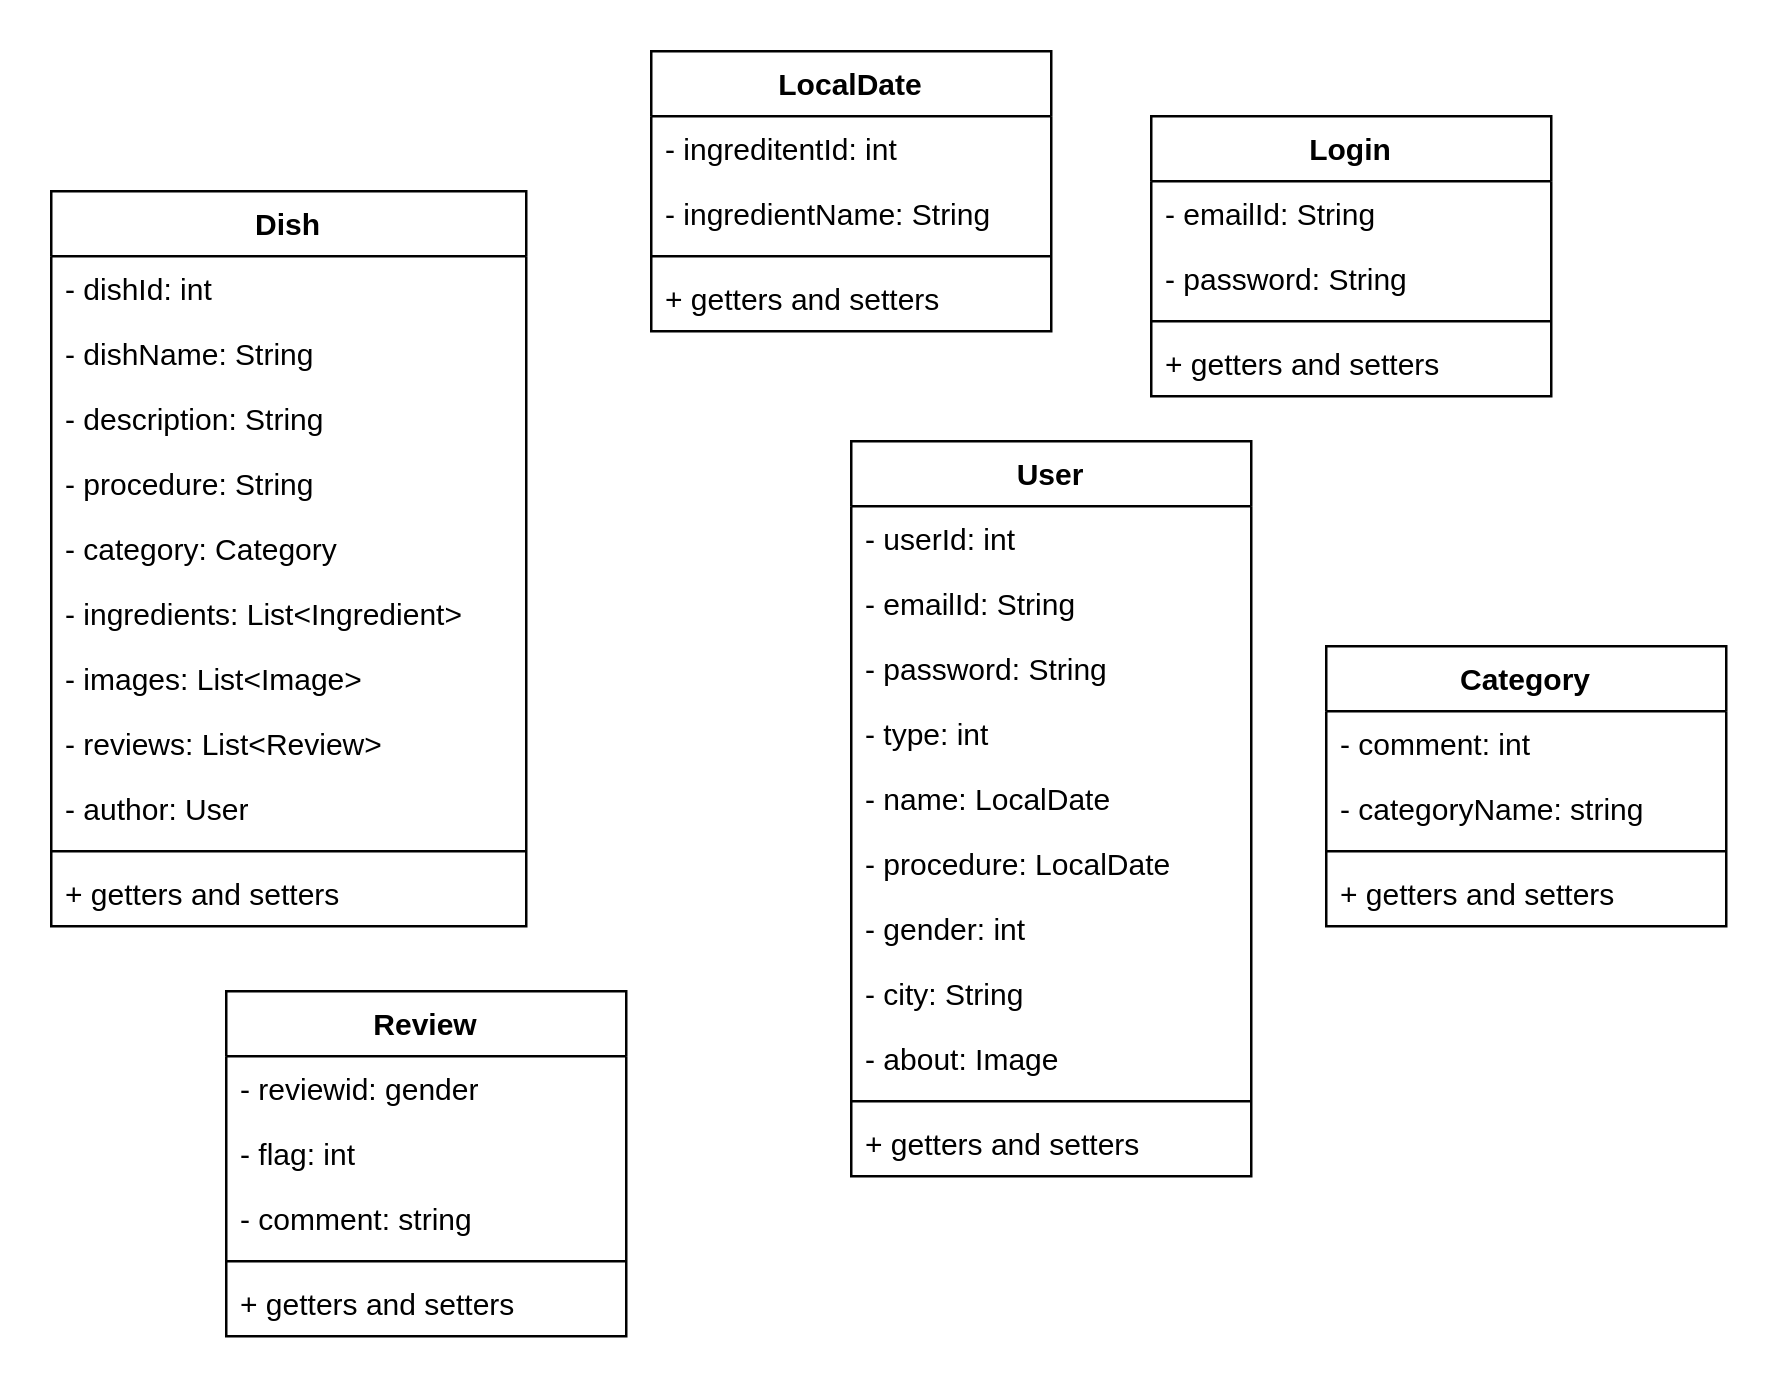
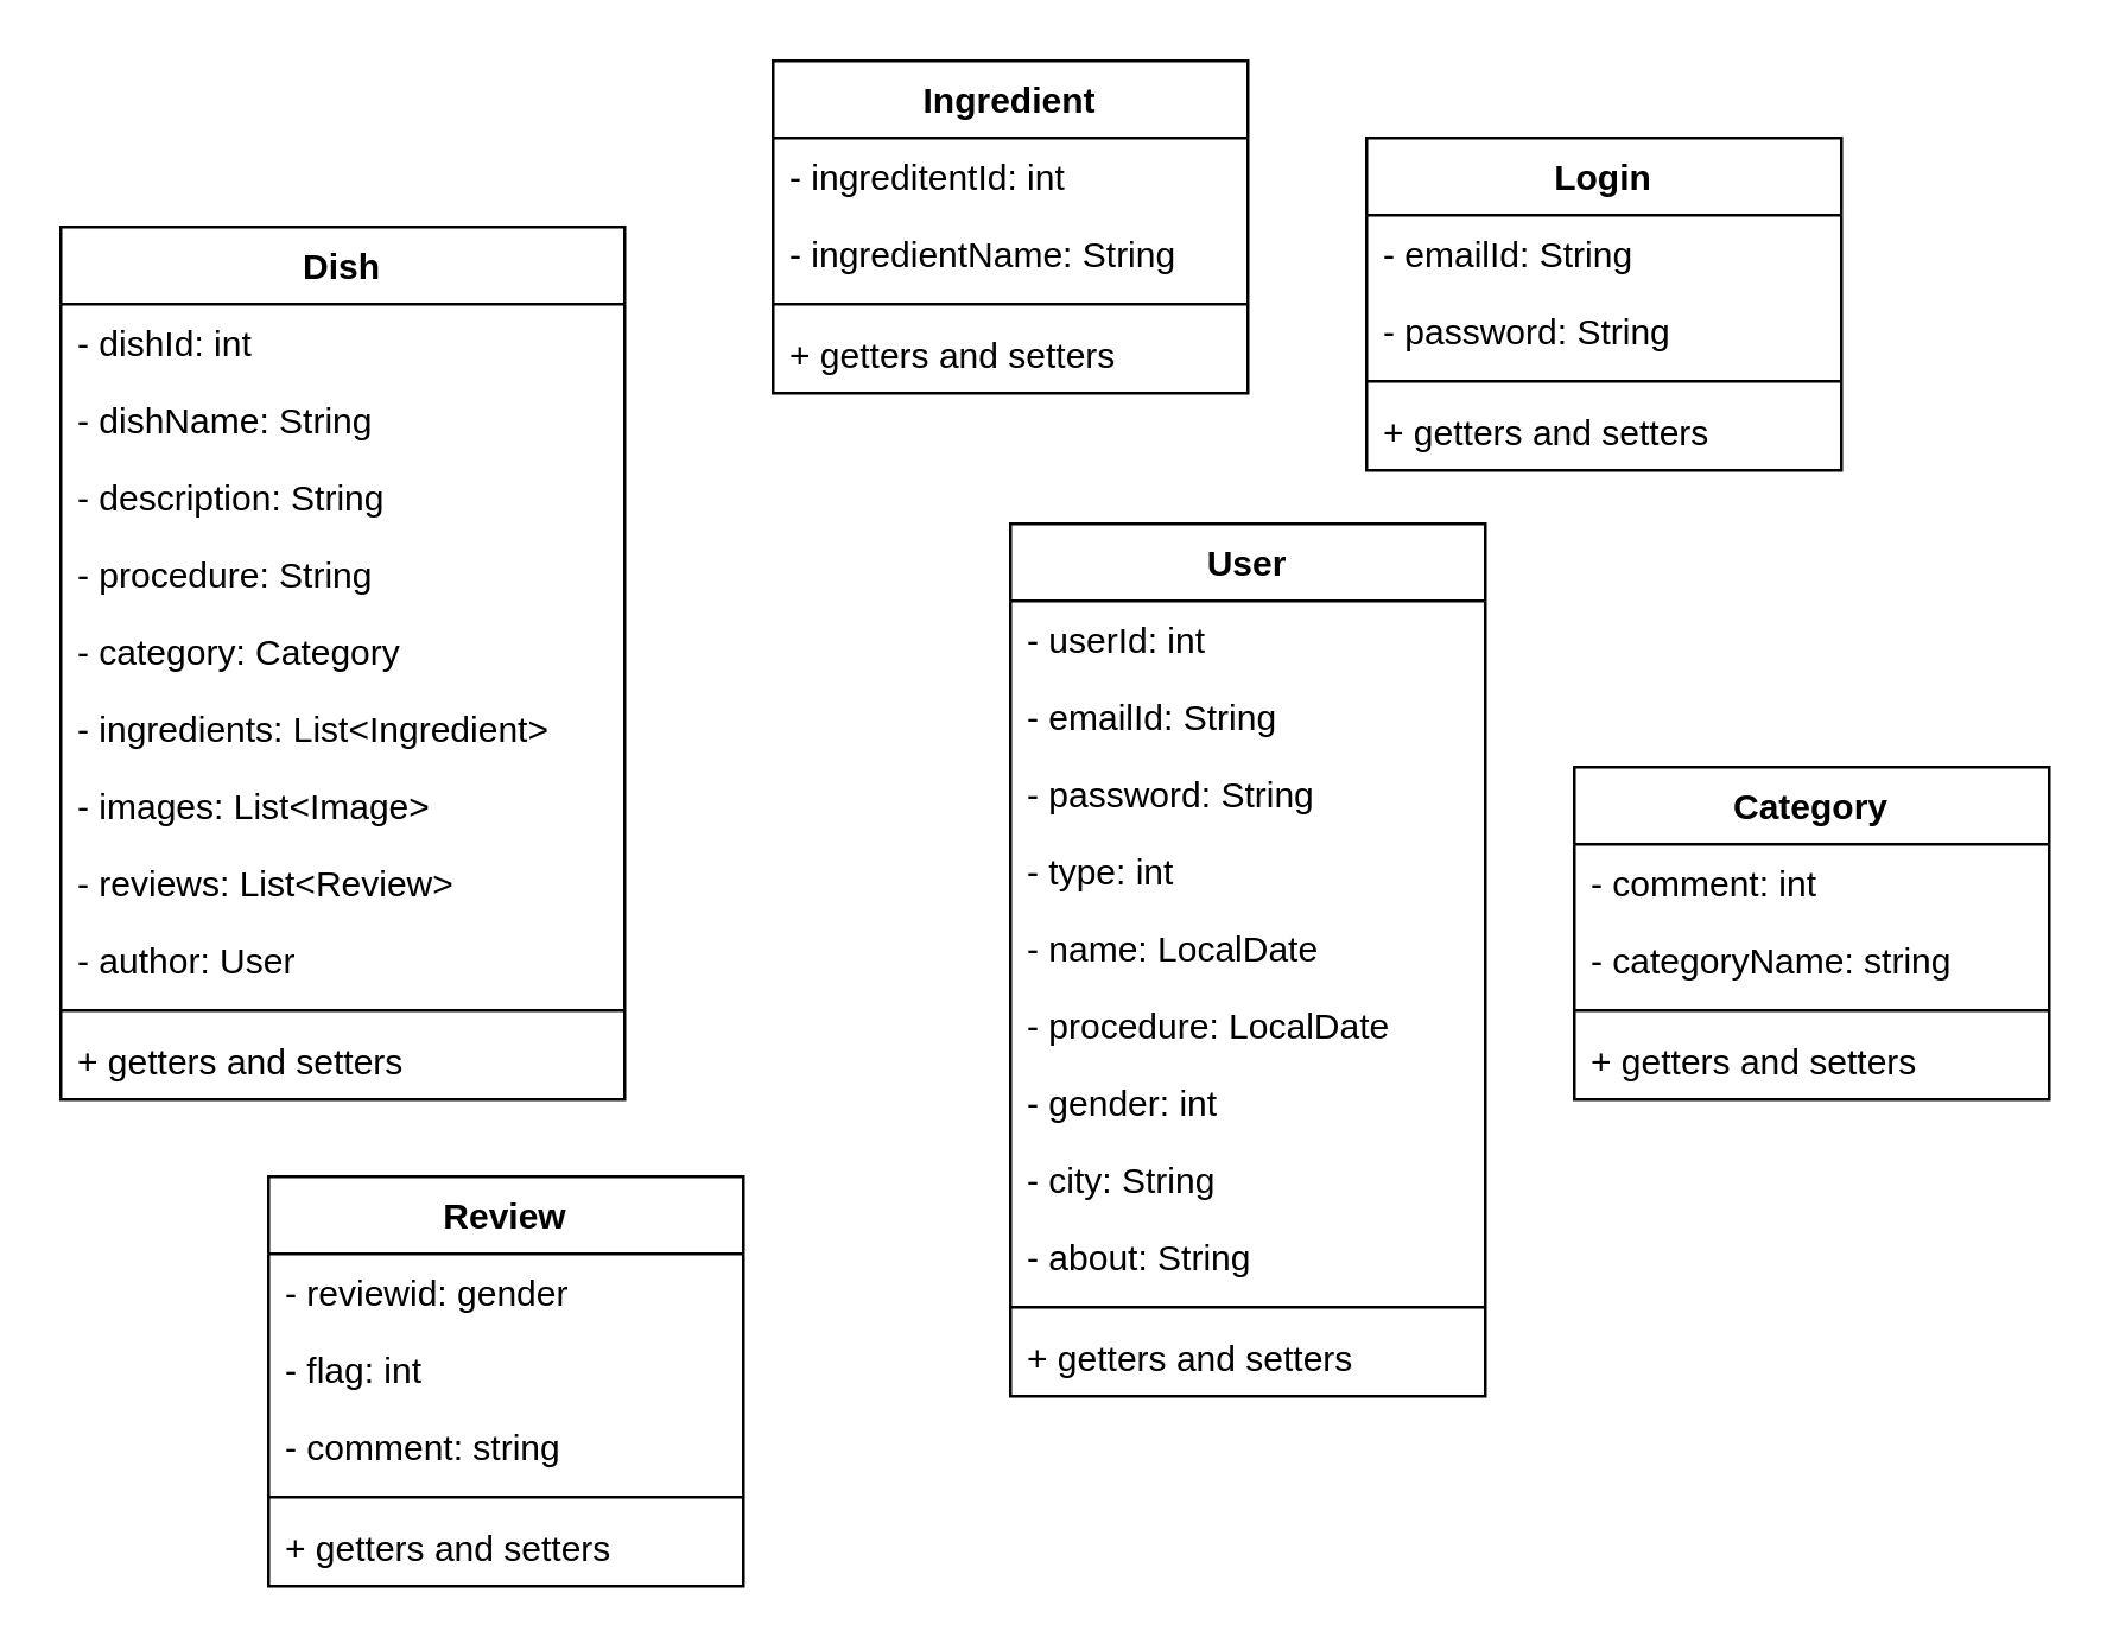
  <mxCell id="0" />
  <mxCell id="1" parent="0" />
  <mxCell id="2" value="Dish" style="swimlane;fontStyle=1;align=center;verticalAlign=top;childLayout=stackLayout;horizontal=1;startSize=26;horizontalStack=0;resizeParent=1;resizeParentMax=0;resizeLast=0;collapsible=1;marginBottom=0;" vertex="1" parent="1"><mxGeometry x="20" y="76" width="190" height="294" as="geometry" /></mxCell>
  <mxCell id="3" value="- dishId: int" style="text;strokeColor=none;fillColor=none;align=left;verticalAlign=top;spacingLeft=4;spacingRight=4;overflow=hidden;rotatable=0;points=[[0,0.5],[1,0.5]];portConstraint=eastwest;" vertex="1" parent="2"><mxGeometry y="26" width="190" height="26" as="geometry" /></mxCell>
  <mxCell id="4" value="- dishName: String" style="text;strokeColor=none;fillColor=none;align=left;verticalAlign=top;spacingLeft=4;spacingRight=4;overflow=hidden;rotatable=0;points=[[0,0.5],[1,0.5]];portConstraint=eastwest;" vertex="1" parent="2"><mxGeometry y="52" width="190" height="26" as="geometry" /></mxCell>
  <mxCell id="5" value="- description: String" style="text;strokeColor=none;fillColor=none;align=left;verticalAlign=top;spacingLeft=4;spacingRight=4;overflow=hidden;rotatable=0;points=[[0,0.5],[1,0.5]];portConstraint=eastwest;" vertex="1" parent="2"><mxGeometry y="78" width="190" height="26" as="geometry" /></mxCell>
  <mxCell id="6" value="- procedure: String" style="text;strokeColor=none;fillColor=none;align=left;verticalAlign=top;spacingLeft=4;spacingRight=4;overflow=hidden;rotatable=0;points=[[0,0.5],[1,0.5]];portConstraint=eastwest;" vertex="1" parent="2"><mxGeometry y="104" width="190" height="26" as="geometry" /></mxCell>
  <mxCell id="7" value="- category: Category" style="text;strokeColor=none;fillColor=none;align=left;verticalAlign=top;spacingLeft=4;spacingRight=4;overflow=hidden;rotatable=0;points=[[0,0.5],[1,0.5]];portConstraint=eastwest;" vertex="1" parent="2"><mxGeometry y="130" width="190" height="26" as="geometry" /></mxCell>
  <mxCell id="8" value="- ingredients: List&lt;Ingredient&gt;" style="text;strokeColor=none;fillColor=none;align=left;verticalAlign=top;spacingLeft=4;spacingRight=4;overflow=hidden;rotatable=0;points=[[0,0.5],[1,0.5]];portConstraint=eastwest;" vertex="1" parent="2"><mxGeometry y="156" width="190" height="26" as="geometry" /></mxCell>
  <mxCell id="9" value="- images: List&lt;Image&gt;" style="text;strokeColor=none;fillColor=none;align=left;verticalAlign=top;spacingLeft=4;spacingRight=4;overflow=hidden;rotatable=0;points=[[0,0.5],[1,0.5]];portConstraint=eastwest;" vertex="1" parent="2"><mxGeometry y="182" width="190" height="26" as="geometry" /></mxCell>
  <mxCell id="10" value="- reviews: List&lt;Review&gt;" style="text;strokeColor=none;fillColor=none;align=left;verticalAlign=top;spacingLeft=4;spacingRight=4;overflow=hidden;rotatable=0;points=[[0,0.5],[1,0.5]];portConstraint=eastwest;" vertex="1" parent="2"><mxGeometry y="208" width="190" height="26" as="geometry" /></mxCell>
  <mxCell id="11" value="- author: User" style="text;strokeColor=none;fillColor=none;align=left;verticalAlign=top;spacingLeft=4;spacingRight=4;overflow=hidden;rotatable=0;points=[[0,0.5],[1,0.5]];portConstraint=eastwest;" vertex="1" parent="2"><mxGeometry y="234" width="190" height="26" as="geometry" /></mxCell>
  <mxCell id="12" value="" style="line;strokeWidth=1;fillColor=none;align=left;verticalAlign=middle;spacingTop=-1;spacingLeft=3;spacingRight=3;rotatable=0;labelPosition=right;points=[];portConstraint=eastwest;" vertex="1" parent="2"><mxGeometry y="260" width="190" height="8" as="geometry" /></mxCell>
  <mxCell id="13" value="+ getters and setters" style="text;strokeColor=none;fillColor=none;align=left;verticalAlign=top;spacingLeft=4;spacingRight=4;overflow=hidden;rotatable=0;points=[[0,0.5],[1,0.5]];portConstraint=eastwest;" vertex="1" parent="2"><mxGeometry y="268" width="190" height="26" as="geometry" /></mxCell>
  <mxCell id="14" value="Category" style="swimlane;fontStyle=1;align=center;verticalAlign=top;childLayout=stackLayout;horizontal=1;startSize=26;horizontalStack=0;resizeParent=1;resizeParentMax=0;resizeLast=0;collapsible=1;marginBottom=0;" vertex="1" parent="1"><mxGeometry x="530" y="258" width="160" height="112" as="geometry" /></mxCell>
  <mxCell id="15" value="- comment: int" style="text;strokeColor=none;fillColor=none;align=left;verticalAlign=top;spacingLeft=4;spacingRight=4;overflow=hidden;rotatable=0;points=[[0,0.5],[1,0.5]];portConstraint=eastwest;" vertex="1" parent="14"><mxGeometry y="26" width="160" height="26" as="geometry" /></mxCell>
  <mxCell id="16" value="- categoryName: string" style="text;strokeColor=none;fillColor=none;align=left;verticalAlign=top;spacingLeft=4;spacingRight=4;overflow=hidden;rotatable=0;points=[[0,0.5],[1,0.5]];portConstraint=eastwest;" vertex="1" parent="14"><mxGeometry y="52" width="160" height="26" as="geometry" /></mxCell>
  <mxCell id="17" value="" style="line;strokeWidth=1;fillColor=none;align=left;verticalAlign=middle;spacingTop=-1;spacingLeft=3;spacingRight=3;rotatable=0;labelPosition=right;points=[];portConstraint=eastwest;" vertex="1" parent="14"><mxGeometry y="78" width="160" height="8" as="geometry" /></mxCell>
  <mxCell id="18" value="+ getters and setters" style="text;strokeColor=none;fillColor=none;align=left;verticalAlign=top;spacingLeft=4;spacingRight=4;overflow=hidden;rotatable=0;points=[[0,0.5],[1,0.5]];portConstraint=eastwest;" vertex="1" parent="14"><mxGeometry y="86" width="160" height="26" as="geometry" /></mxCell>
  <mxCell id="19" value="Review" style="swimlane;fontStyle=1;align=center;verticalAlign=top;childLayout=stackLayout;horizontal=1;startSize=26;horizontalStack=0;resizeParent=1;resizeParentMax=0;resizeLast=0;collapsible=1;marginBottom=0;" vertex="1" parent="1"><mxGeometry x="90" y="396" width="160" height="138" as="geometry" /></mxCell>
  <mxCell id="20" value="- reviewid: gender" style="text;strokeColor=none;fillColor=none;align=left;verticalAlign=top;spacingLeft=4;spacingRight=4;overflow=hidden;rotatable=0;points=[[0,0.5],[1,0.5]];portConstraint=eastwest;" vertex="1" parent="19"><mxGeometry y="26" width="160" height="26" as="geometry" /></mxCell>
  <mxCell id="21" value="- flag: int" style="text;strokeColor=none;fillColor=none;align=left;verticalAlign=top;spacingLeft=4;spacingRight=4;overflow=hidden;rotatable=0;points=[[0,0.5],[1,0.5]];portConstraint=eastwest;" vertex="1" parent="19"><mxGeometry y="52" width="160" height="26" as="geometry" /></mxCell>
  <mxCell id="22" value="- comment: string" style="text;strokeColor=none;fillColor=none;align=left;verticalAlign=top;spacingLeft=4;spacingRight=4;overflow=hidden;rotatable=0;points=[[0,0.5],[1,0.5]];portConstraint=eastwest;" vertex="1" parent="19"><mxGeometry y="78" width="160" height="26" as="geometry" /></mxCell>
  <mxCell id="23" value="" style="line;strokeWidth=1;fillColor=none;align=left;verticalAlign=middle;spacingTop=-1;spacingLeft=3;spacingRight=3;rotatable=0;labelPosition=right;points=[];portConstraint=eastwest;" vertex="1" parent="19"><mxGeometry y="104" width="160" height="8" as="geometry" /></mxCell>
  <mxCell id="24" value="+ getters and setters" style="text;strokeColor=none;fillColor=none;align=left;verticalAlign=top;spacingLeft=4;spacingRight=4;overflow=hidden;rotatable=0;points=[[0,0.5],[1,0.5]];portConstraint=eastwest;" vertex="1" parent="19"><mxGeometry y="112" width="160" height="26" as="geometry" /></mxCell>
- <mxCell id="25" value="LocalDate" style="swimlane;fontStyle=1;align=center;verticalAlign=top;childLayout=stackLayout;horizontal=1;startSize=26;horizontalStack=0;resizeParent=1;resizeParentMax=0;resizeLast=0;collapsible=1;marginBottom=0;" vertex="1" parent="1"><mxGeometry x="260" y="20" width="160" height="112" as="geometry" /></mxCell>
+ <mxCell id="25" value="Ingredient" style="swimlane;fontStyle=1;align=center;verticalAlign=top;childLayout=stackLayout;horizontal=1;startSize=26;horizontalStack=0;resizeParent=1;resizeParentMax=0;resizeLast=0;collapsible=1;marginBottom=0;" vertex="1" parent="1"><mxGeometry x="260" y="20" width="160" height="112" as="geometry" /></mxCell>
  <mxCell id="26" value="- ingreditentId: int" style="text;strokeColor=none;fillColor=none;align=left;verticalAlign=top;spacingLeft=4;spacingRight=4;overflow=hidden;rotatable=0;points=[[0,0.5],[1,0.5]];portConstraint=eastwest;" vertex="1" parent="25"><mxGeometry y="26" width="160" height="26" as="geometry" /></mxCell>
  <mxCell id="27" value="- ingredientName: String" style="text;strokeColor=none;fillColor=none;align=left;verticalAlign=top;spacingLeft=4;spacingRight=4;overflow=hidden;rotatable=0;points=[[0,0.5],[1,0.5]];portConstraint=eastwest;" vertex="1" parent="25"><mxGeometry y="52" width="160" height="26" as="geometry" /></mxCell>
  <mxCell id="28" value="" style="line;strokeWidth=1;fillColor=none;align=left;verticalAlign=middle;spacingTop=-1;spacingLeft=3;spacingRight=3;rotatable=0;labelPosition=right;points=[];portConstraint=eastwest;" vertex="1" parent="25"><mxGeometry y="78" width="160" height="8" as="geometry" /></mxCell>
  <mxCell id="29" value="+ getters and setters" style="text;strokeColor=none;fillColor=none;align=left;verticalAlign=top;spacingLeft=4;spacingRight=4;overflow=hidden;rotatable=0;points=[[0,0.5],[1,0.5]];portConstraint=eastwest;" vertex="1" parent="25"><mxGeometry y="86" width="160" height="26" as="geometry" /></mxCell>
  <mxCell id="30" value="User" style="swimlane;fontStyle=1;align=center;verticalAlign=top;childLayout=stackLayout;horizontal=1;startSize=26;horizontalStack=0;resizeParent=1;resizeParentMax=0;resizeLast=0;collapsible=1;marginBottom=0;" vertex="1" parent="1"><mxGeometry x="340" y="176" width="160" height="294" as="geometry" /></mxCell>
  <mxCell id="31" value="- userId: int" style="text;strokeColor=none;fillColor=none;align=left;verticalAlign=top;spacingLeft=4;spacingRight=4;overflow=hidden;rotatable=0;points=[[0,0.5],[1,0.5]];portConstraint=eastwest;" vertex="1" parent="30"><mxGeometry y="26" width="160" height="26" as="geometry" /></mxCell>
  <mxCell id="32" value="- emailId: String" style="text;strokeColor=none;fillColor=none;align=left;verticalAlign=top;spacingLeft=4;spacingRight=4;overflow=hidden;rotatable=0;points=[[0,0.5],[1,0.5]];portConstraint=eastwest;" vertex="1" parent="30"><mxGeometry y="52" width="160" height="26" as="geometry" /></mxCell>
  <mxCell id="33" value="- password: String" style="text;strokeColor=none;fillColor=none;align=left;verticalAlign=top;spacingLeft=4;spacingRight=4;overflow=hidden;rotatable=0;points=[[0,0.5],[1,0.5]];portConstraint=eastwest;" vertex="1" parent="30"><mxGeometry y="78" width="160" height="26" as="geometry" /></mxCell>
  <mxCell id="34" value="- type: int" style="text;strokeColor=none;fillColor=none;align=left;verticalAlign=top;spacingLeft=4;spacingRight=4;overflow=hidden;rotatable=0;points=[[0,0.5],[1,0.5]];portConstraint=eastwest;" vertex="1" parent="30"><mxGeometry y="104" width="160" height="26" as="geometry" /></mxCell>
  <mxCell id="35" value="- name: LocalDate" style="text;strokeColor=none;fillColor=none;align=left;verticalAlign=top;spacingLeft=4;spacingRight=4;overflow=hidden;rotatable=0;points=[[0,0.5],[1,0.5]];portConstraint=eastwest;" vertex="1" parent="30"><mxGeometry y="130" width="160" height="26" as="geometry" /></mxCell>
  <mxCell id="36" value="- procedure: LocalDate" style="text;strokeColor=none;fillColor=none;align=left;verticalAlign=top;spacingLeft=4;spacingRight=4;overflow=hidden;rotatable=0;points=[[0,0.5],[1,0.5]];portConstraint=eastwest;" vertex="1" parent="30"><mxGeometry y="156" width="160" height="26" as="geometry" /></mxCell>
  <mxCell id="37" value="- gender: int" style="text;strokeColor=none;fillColor=none;align=left;verticalAlign=top;spacingLeft=4;spacingRight=4;overflow=hidden;rotatable=0;points=[[0,0.5],[1,0.5]];portConstraint=eastwest;" vertex="1" parent="30"><mxGeometry y="182" width="160" height="26" as="geometry" /></mxCell>
  <mxCell id="38" value="- city: String" style="text;strokeColor=none;fillColor=none;align=left;verticalAlign=top;spacingLeft=4;spacingRight=4;overflow=hidden;rotatable=0;points=[[0,0.5],[1,0.5]];portConstraint=eastwest;" vertex="1" parent="30"><mxGeometry y="208" width="160" height="26" as="geometry" /></mxCell>
- <mxCell id="39" value="- about: Image" style="text;strokeColor=none;fillColor=none;align=left;verticalAlign=top;spacingLeft=4;spacingRight=4;overflow=hidden;rotatable=0;points=[[0,0.5],[1,0.5]];portConstraint=eastwest;" vertex="1" parent="30"><mxGeometry y="234" width="160" height="26" as="geometry" /></mxCell>
+ <mxCell id="39" value="- about: String" style="text;strokeColor=none;fillColor=none;align=left;verticalAlign=top;spacingLeft=4;spacingRight=4;overflow=hidden;rotatable=0;points=[[0,0.5],[1,0.5]];portConstraint=eastwest;" vertex="1" parent="30"><mxGeometry y="234" width="160" height="26" as="geometry" /></mxCell>
  <mxCell id="40" value="" style="line;strokeWidth=1;fillColor=none;align=left;verticalAlign=middle;spacingTop=-1;spacingLeft=3;spacingRight=3;rotatable=0;labelPosition=right;points=[];portConstraint=eastwest;" vertex="1" parent="30"><mxGeometry y="260" width="160" height="8" as="geometry" /></mxCell>
  <mxCell id="41" value="+ getters and setters" style="text;strokeColor=none;fillColor=none;align=left;verticalAlign=top;spacingLeft=4;spacingRight=4;overflow=hidden;rotatable=0;points=[[0,0.5],[1,0.5]];portConstraint=eastwest;" vertex="1" parent="30"><mxGeometry y="268" width="160" height="26" as="geometry" /></mxCell>
  <mxCell id="42" value="Login" style="swimlane;fontStyle=1;align=center;verticalAlign=top;childLayout=stackLayout;horizontal=1;startSize=26;horizontalStack=0;resizeParent=1;resizeParentMax=0;resizeLast=0;collapsible=1;marginBottom=0;" vertex="1" parent="1"><mxGeometry x="460" y="46" width="160" height="112" as="geometry" /></mxCell>
  <mxCell id="43" value="- emailId: String" style="text;strokeColor=none;fillColor=none;align=left;verticalAlign=top;spacingLeft=4;spacingRight=4;overflow=hidden;rotatable=0;points=[[0,0.5],[1,0.5]];portConstraint=eastwest;" vertex="1" parent="42"><mxGeometry y="26" width="160" height="26" as="geometry" /></mxCell>
  <mxCell id="44" value="- password: String" style="text;strokeColor=none;fillColor=none;align=left;verticalAlign=top;spacingLeft=4;spacingRight=4;overflow=hidden;rotatable=0;points=[[0,0.5],[1,0.5]];portConstraint=eastwest;" vertex="1" parent="42"><mxGeometry y="52" width="160" height="26" as="geometry" /></mxCell>
  <mxCell id="45" value="" style="line;strokeWidth=1;fillColor=none;align=left;verticalAlign=middle;spacingTop=-1;spacingLeft=3;spacingRight=3;rotatable=0;labelPosition=right;points=[];portConstraint=eastwest;" vertex="1" parent="42"><mxGeometry y="78" width="160" height="8" as="geometry" /></mxCell>
  <mxCell id="46" value="+ getters and setters" style="text;strokeColor=none;fillColor=none;align=left;verticalAlign=top;spacingLeft=4;spacingRight=4;overflow=hidden;rotatable=0;points=[[0,0.5],[1,0.5]];portConstraint=eastwest;" vertex="1" parent="42"><mxGeometry y="86" width="160" height="26" as="geometry" /></mxCell>
